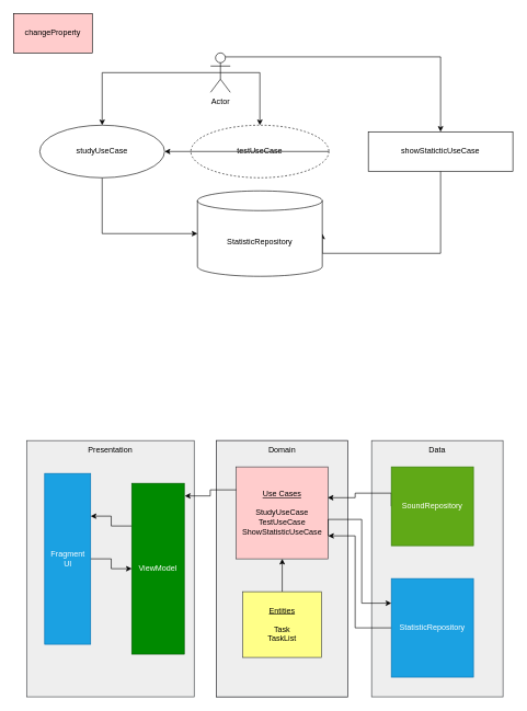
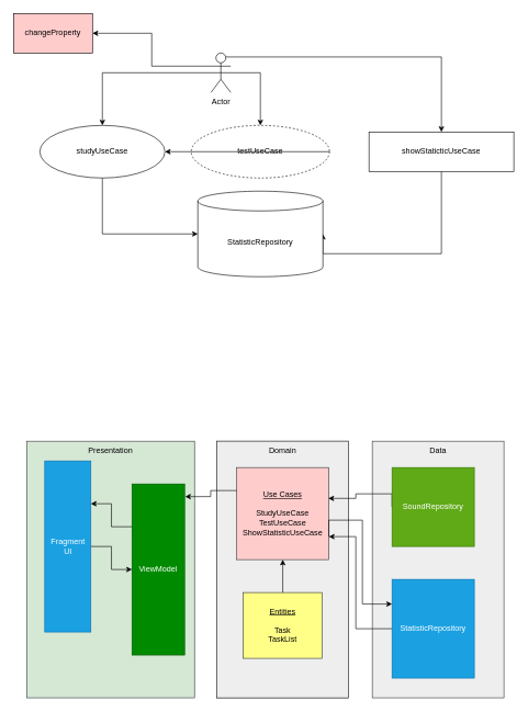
  <mxCell id="0" />
  <mxCell id="1" parent="0" />
- <mxCell id="2" value="Presentation" style="rounded=0;whiteSpace=wrap;html=1;verticalAlign=top;fillColor=#eeeeee;strokeColor=#36393d;" vertex="1" parent="1"><mxGeometry x="40" y="670" width="255" height="390" as="geometry" /></mxCell>
+ <mxCell id="2" value="Presentation" style="rounded=0;whiteSpace=wrap;html=1;verticalAlign=top;fillColor=#d5e8d4;strokeColor=#36393d;" vertex="1" parent="1"><mxGeometry x="40" y="670" width="255" height="390" as="geometry" /></mxCell>
  <mxCell id="3" style="edgeStyle=orthogonalEdgeStyle;rounded=0;orthogonalLoop=1;jettySize=auto;html=1;exitX=0.5;exitY=0.5;exitDx=0;exitDy=0;exitPerimeter=0;entryX=0.5;entryY=0;entryDx=0;entryDy=0;" parent="1" source="6" target="8" edge="1"><mxGeometry relative="1" as="geometry"><mxPoint x="280" y="100" as="targetPoint" /></mxGeometry></mxCell>
  <mxCell id="4" style="edgeStyle=orthogonalEdgeStyle;rounded=0;orthogonalLoop=1;jettySize=auto;html=1;exitX=0.5;exitY=0.5;exitDx=0;exitDy=0;exitPerimeter=0;" parent="1" source="6" target="9" edge="1"><mxGeometry relative="1" as="geometry"><mxPoint x="430" y="210" as="targetPoint" /><Array as="points"><mxPoint x="395" y="110" /></Array></mxGeometry></mxCell>
+ <mxCell id="5" style="edgeStyle=orthogonalEdgeStyle;rounded=0;orthogonalLoop=1;jettySize=auto;html=1;exitX=0;exitY=0.333;exitDx=0;exitDy=0;exitPerimeter=0;entryX=1;entryY=0.5;entryDx=0;entryDy=0;" parent="1" source="6" target="15" edge="1"><mxGeometry relative="1" as="geometry"><Array as="points" /></mxGeometry></mxCell>
  <mxCell id="6" value="Actor" style="shape=umlActor;verticalLabelPosition=bottom;verticalAlign=top;html=1;outlineConnect=0;" parent="1" vertex="1"><mxGeometry x="320" y="80" width="30" height="60" as="geometry" /></mxCell>
  <mxCell id="7" style="edgeStyle=orthogonalEdgeStyle;rounded=0;orthogonalLoop=1;jettySize=auto;html=1;exitX=0.5;exitY=1;exitDx=0;exitDy=0;entryX=0;entryY=0.5;entryDx=0;entryDy=0;entryPerimeter=0;" parent="1" source="8" target="14" edge="1"><mxGeometry relative="1" as="geometry" /></mxCell>
  <mxCell id="8" value="studyUseCase" style="ellipse;whiteSpace=wrap;html=1;" parent="1" vertex="1"><mxGeometry x="60" y="190" width="190" height="80" as="geometry" /></mxCell>
  <mxCell id="9" value="testUseCase" style="ellipse;whiteSpace=wrap;html=1;dashed=1;" parent="1" vertex="1"><mxGeometry x="290" y="190" width="210" height="80" as="geometry" /></mxCell>
  <mxCell id="10" style="edgeStyle=orthogonalEdgeStyle;rounded=0;orthogonalLoop=1;jettySize=auto;html=1;exitX=0.5;exitY=1;exitDx=0;exitDy=0;entryX=1;entryY=0.5;entryDx=0;entryDy=0;entryPerimeter=0;" parent="1" source="11" target="14" edge="1"><mxGeometry relative="1" as="geometry"><Array as="points"><mxPoint x="670" y="385" /></Array></mxGeometry></mxCell>
  <mxCell id="11" value="&lt;span&gt;showStaticticUseCase&lt;br&gt;&lt;/span&gt;" style="rounded=0;whiteSpace=wrap;html=1;" parent="1" vertex="1"><mxGeometry x="560" y="200" width="220" height="60" as="geometry" /></mxCell>
  <mxCell id="12" style="edgeStyle=orthogonalEdgeStyle;rounded=0;orthogonalLoop=1;jettySize=auto;html=1;exitX=0.75;exitY=0.1;exitDx=0;exitDy=0;exitPerimeter=0;entryX=0.5;entryY=0;entryDx=0;entryDy=0;" parent="1" source="6" target="11" edge="1"><mxGeometry relative="1" as="geometry"><mxPoint x="710" y="130" as="targetPoint" /><mxPoint x="560" y="110" as="sourcePoint" /><Array as="points"><mxPoint x="670" y="86" /></Array></mxGeometry></mxCell>
  <mxCell id="13" value="" style="endArrow=classic;html=1;rounded=0;exitX=1;exitY=0.5;exitDx=0;exitDy=0;" parent="1" source="9" target="8" edge="1"><mxGeometry width="50" height="50" relative="1" as="geometry"><mxPoint x="390" y="410" as="sourcePoint" /><mxPoint x="440" y="360" as="targetPoint" /></mxGeometry></mxCell>
  <mxCell id="14" value="StatisticRepository" style="shape=cylinder3;whiteSpace=wrap;html=1;boundedLbl=1;backgroundOutline=1;size=15;" parent="1" vertex="1"><mxGeometry x="300" y="290" width="190" height="130" as="geometry" /></mxCell>
  <mxCell id="15" value="changeProperty" style="rounded=0;whiteSpace=wrap;html=1;fillColor=#ffcccc;" parent="1" vertex="1"><mxGeometry x="20" y="20" width="120" height="60" as="geometry" /></mxCell>
  <mxCell id="16" value="" style="group;fillColor=#ffcccc;strokeColor=#36393d;" vertex="1" connectable="0" parent="1"><mxGeometry x="329" y="670" width="200" height="390" as="geometry" /></mxCell>
  <mxCell id="17" value="Domain" style="rounded=0;whiteSpace=wrap;html=1;verticalAlign=top;fillColor=#eeeeee;strokeColor=#36393d;" vertex="1" parent="16"><mxGeometry width="200" height="390" as="geometry" /></mxCell>
  <mxCell id="18" style="edgeStyle=orthogonalEdgeStyle;rounded=0;orthogonalLoop=1;jettySize=auto;html=1;exitX=0.5;exitY=0;exitDx=0;exitDy=0;entryX=0.5;entryY=1;entryDx=0;entryDy=0;" edge="1" parent="16" source="19" target="20"><mxGeometry relative="1" as="geometry" /></mxCell>
  <mxCell id="19" value="&lt;u&gt;Entities&lt;/u&gt;&lt;br&gt;&lt;br&gt;Task&lt;br&gt;TaskList" style="rounded=0;whiteSpace=wrap;html=1;fillColor=#ffff88;strokeColor=#36393d;" vertex="1" parent="16"><mxGeometry x="40" y="230" width="120" height="100" as="geometry" /></mxCell>
  <mxCell id="20" value="&lt;u&gt;Use Cases&lt;br&gt;&lt;/u&gt;&lt;br&gt;&lt;span&gt;StudyUseCase&lt;/span&gt;&lt;br&gt;&lt;span&gt;TestUseCase&lt;/span&gt;&lt;br&gt;&lt;span&gt;ShowStatisticUseCase&lt;/span&gt;" style="rounded=0;whiteSpace=wrap;html=1;fillColor=#ffcccc;strokeColor=#36393d;" vertex="1" parent="16"><mxGeometry x="30" y="40" width="140" height="140" as="geometry" /></mxCell>
  <mxCell id="21" style="edgeStyle=orthogonalEdgeStyle;rounded=0;orthogonalLoop=1;jettySize=auto;html=1;exitX=0;exitY=0.25;exitDx=0;exitDy=0;entryX=1;entryY=0.25;entryDx=0;entryDy=0;" edge="1" parent="1" source="22" target="24"><mxGeometry relative="1" as="geometry" /></mxCell>
  <mxCell id="22" value="ViewModel" style="rounded=0;whiteSpace=wrap;html=1;fillColor=#008a00;fontColor=#ffffff;strokeColor=#005700;" vertex="1" parent="1"><mxGeometry x="200" y="735" width="80" height="260" as="geometry" /></mxCell>
  <mxCell id="23" style="edgeStyle=orthogonalEdgeStyle;rounded=0;orthogonalLoop=1;jettySize=auto;html=1;exitX=1;exitY=0.5;exitDx=0;exitDy=0;entryX=0;entryY=0.5;entryDx=0;entryDy=0;" edge="1" parent="1" source="24" target="22"><mxGeometry relative="1" as="geometry" /></mxCell>
- <mxCell id="24" value="Fragment&lt;br&gt;UI" style="rounded=0;whiteSpace=wrap;html=1;fillColor=#1ba1e2;fontColor=#ffffff;strokeColor=#006EAF;" vertex="1" parent="1"><mxGeometry x="67.5" y="720" width="70" height="260" as="geometry" /></mxCell>
+ <mxCell id="24" value="Fragment&lt;br&gt;UI" style="rounded=0;whiteSpace=wrap;html=1;fillColor=#1ba1e2;fontColor=#ffffff;strokeColor=#006EAF;" vertex="1" parent="1"><mxGeometry x="67.5" y="700" width="70" height="260" as="geometry" /></mxCell>
  <mxCell id="25" value="Data" style="rounded=0;whiteSpace=wrap;html=1;fillColor=#eeeeee;strokeColor=#36393d;verticalAlign=top;" vertex="1" parent="1"><mxGeometry x="565" y="670" width="200" height="390" as="geometry" /></mxCell>
  <mxCell id="26" style="edgeStyle=orthogonalEdgeStyle;rounded=0;orthogonalLoop=1;jettySize=auto;html=1;exitX=0;exitY=0.5;exitDx=0;exitDy=0;entryX=0.995;entryY=0.335;entryDx=0;entryDy=0;entryPerimeter=0;" edge="1" parent="1" source="27" target="20"><mxGeometry relative="1" as="geometry"><mxPoint x="500" y="768" as="targetPoint" /><Array as="points"><mxPoint x="595" y="750" /><mxPoint x="540" y="750" /><mxPoint x="540" y="757" /></Array></mxGeometry></mxCell>
  <mxCell id="27" value="SoundRepository" style="rounded=0;whiteSpace=wrap;html=1;fillColor=#60a917;fontColor=#ffffff;strokeColor=#2D7600;" vertex="1" parent="1"><mxGeometry x="595" y="710" width="125" height="120" as="geometry" /></mxCell>
  <mxCell id="28" style="edgeStyle=orthogonalEdgeStyle;rounded=0;orthogonalLoop=1;jettySize=auto;html=1;exitX=0;exitY=0.5;exitDx=0;exitDy=0;entryX=1;entryY=0.75;entryDx=0;entryDy=0;" edge="1" parent="1" source="29" target="20"><mxGeometry relative="1" as="geometry"><Array as="points"><mxPoint x="540" y="955" /><mxPoint x="540" y="815" /></Array></mxGeometry></mxCell>
  <mxCell id="29" value="StatisticRepository" style="rounded=0;whiteSpace=wrap;html=1;fillColor=#1ba1e2;fontColor=#ffffff;strokeColor=#006EAF;" vertex="1" parent="1"><mxGeometry x="595" y="880" width="125" height="150" as="geometry" /></mxCell>
  <mxCell id="30" style="edgeStyle=orthogonalEdgeStyle;rounded=0;orthogonalLoop=1;jettySize=auto;html=1;exitX=0;exitY=0.25;exitDx=0;exitDy=0;entryX=1.01;entryY=0.074;entryDx=0;entryDy=0;entryPerimeter=0;" edge="1" parent="1" source="20" target="22"><mxGeometry relative="1" as="geometry" /></mxCell>
  <mxCell id="31" style="edgeStyle=orthogonalEdgeStyle;rounded=0;orthogonalLoop=1;jettySize=auto;html=1;exitX=1;exitY=0.75;exitDx=0;exitDy=0;entryX=0;entryY=0.25;entryDx=0;entryDy=0;" edge="1" parent="1" source="20" target="29"><mxGeometry relative="1" as="geometry"><Array as="points"><mxPoint x="499" y="790" /><mxPoint x="550" y="790" /><mxPoint x="550" y="918" /></Array></mxGeometry></mxCell>
